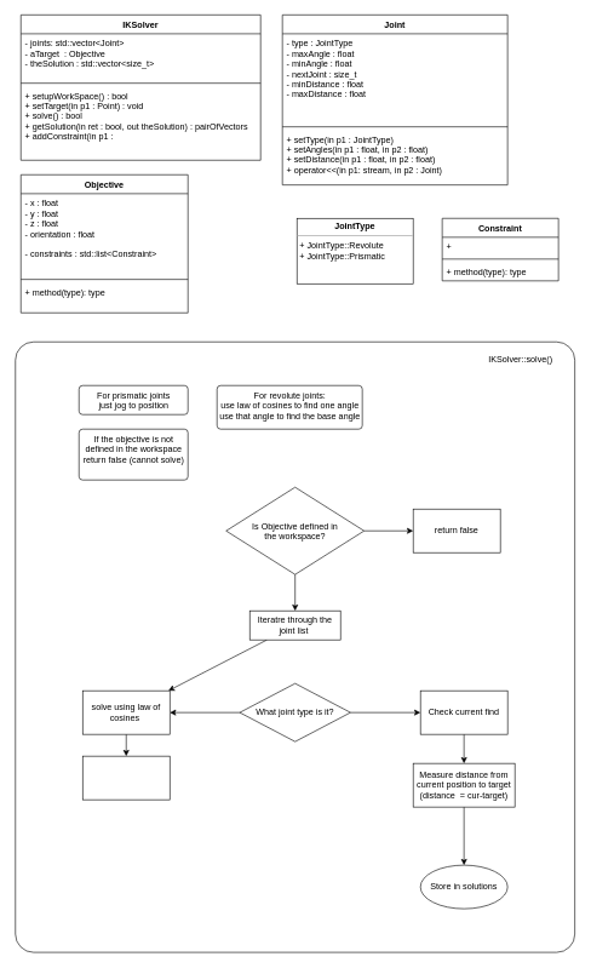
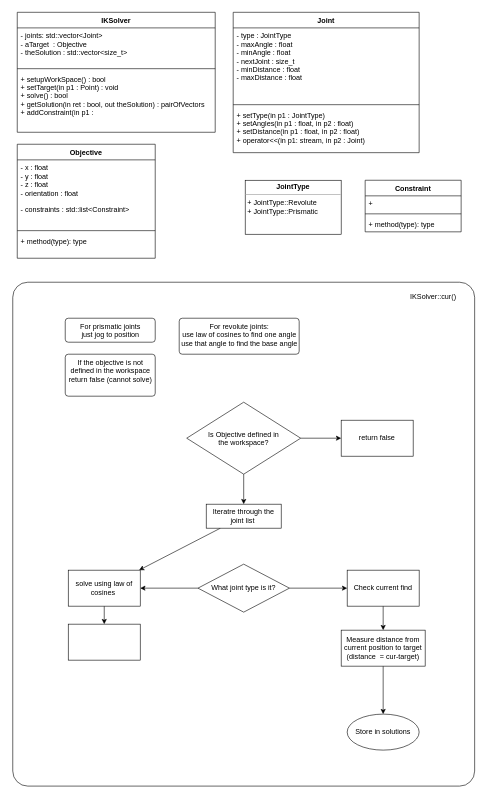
  <mxCell id="0" />
  <mxCell id="1" parent="0" />
  <mxCell id="2" value="IKSolver" style="swimlane;fontStyle=1;align=center;verticalAlign=top;childLayout=stackLayout;horizontal=1;startSize=26;horizontalStack=0;resizeParent=1;resizeParentMax=0;resizeLast=0;collapsible=1;marginBottom=0;" parent="1" vertex="1"><mxGeometry x="28" y="20" width="330" height="200" as="geometry" /></mxCell>
  <mxCell id="3" value="- joints: std::vector&lt;Joint&gt;&#10;- aTarget  : Objective&#10;- theSolution : std::vector&lt;size_t&gt;" style="text;strokeColor=none;fillColor=none;align=left;verticalAlign=top;spacingLeft=4;spacingRight=4;overflow=hidden;rotatable=0;points=[[0,0.5],[1,0.5]];portConstraint=eastwest;" parent="2" vertex="1"><mxGeometry y="26" width="330" height="64" as="geometry" /></mxCell>
  <mxCell id="4" value="" style="line;strokeWidth=1;fillColor=none;align=left;verticalAlign=middle;spacingTop=-1;spacingLeft=3;spacingRight=3;rotatable=0;labelPosition=right;points=[];portConstraint=eastwest;" parent="2" vertex="1"><mxGeometry y="90" width="330" height="8" as="geometry" /></mxCell>
  <mxCell id="5" value="+ setupWorkSpace() : bool&#10;+ setTarget(in p1 : Point) : void&#10;+ solve() : bool&#10;+ getSolution(in ret : bool, out theSolution) : pairOfVectors&#10;+ addConstraint(in p1 : " style="text;strokeColor=none;fillColor=none;align=left;verticalAlign=top;spacingLeft=4;spacingRight=4;overflow=hidden;rotatable=0;points=[[0,0.5],[1,0.5]];portConstraint=eastwest;" parent="2" vertex="1"><mxGeometry y="98" width="330" height="102" as="geometry" /></mxCell>
  <mxCell id="6" value="Joint&#10;" style="swimlane;fontStyle=1;align=center;verticalAlign=top;childLayout=stackLayout;horizontal=1;startSize=26;horizontalStack=0;resizeParent=1;resizeParentMax=0;resizeLast=0;collapsible=1;marginBottom=0;" parent="1" vertex="1"><mxGeometry x="388" y="20" width="310" height="234" as="geometry" /></mxCell>
  <mxCell id="7" value="- type : JointType&#10;- maxAngle : float&#10;- minAngle : float&#10;- nextJoint : size_t &#10;- minDistance : float&#10;- maxDistance : float" style="text;strokeColor=none;fillColor=none;align=left;verticalAlign=top;spacingLeft=4;spacingRight=4;overflow=hidden;rotatable=0;points=[[0,0.5],[1,0.5]];portConstraint=eastwest;" parent="6" vertex="1"><mxGeometry y="26" width="310" height="124" as="geometry" /></mxCell>
  <mxCell id="8" value="" style="line;strokeWidth=1;fillColor=none;align=left;verticalAlign=middle;spacingTop=-1;spacingLeft=3;spacingRight=3;rotatable=0;labelPosition=right;points=[];portConstraint=eastwest;" parent="6" vertex="1"><mxGeometry y="150" width="310" height="8" as="geometry" /></mxCell>
  <mxCell id="9" value="+ setType(in p1 : JointType)&#10;+ setAngles(in p1 : float, in p2 : float)&#10;+ setDistance(in p1 : float, in p2 : float)&#10;+ operator&lt;&lt;(in p1: stream, in p2 : Joint) " style="text;strokeColor=none;fillColor=none;align=left;verticalAlign=top;spacingLeft=4;spacingRight=4;overflow=hidden;rotatable=0;points=[[0,0.5],[1,0.5]];portConstraint=eastwest;" parent="6" vertex="1"><mxGeometry y="158" width="310" height="76" as="geometry" /></mxCell>
  <mxCell id="10" value="Objective" style="swimlane;fontStyle=1;align=center;verticalAlign=top;childLayout=stackLayout;horizontal=1;startSize=26;horizontalStack=0;resizeParent=1;resizeParentMax=0;resizeLast=0;collapsible=1;marginBottom=0;" parent="1" vertex="1"><mxGeometry x="28" y="240" width="230" height="190" as="geometry" /></mxCell>
  <mxCell id="11" value="- x : float&#10;- y : float&#10;- z : float &#10;- orientation : float&#10;&#10;- constraints : std::list&lt;Constraint&gt;" style="text;strokeColor=none;fillColor=none;align=left;verticalAlign=top;spacingLeft=4;spacingRight=4;overflow=hidden;rotatable=0;points=[[0,0.5],[1,0.5]];portConstraint=eastwest;" parent="10" vertex="1"><mxGeometry y="26" width="230" height="114" as="geometry" /></mxCell>
  <mxCell id="12" value="" style="line;strokeWidth=1;fillColor=none;align=left;verticalAlign=middle;spacingTop=-1;spacingLeft=3;spacingRight=3;rotatable=0;labelPosition=right;points=[];portConstraint=eastwest;" parent="10" vertex="1"><mxGeometry y="140" width="230" height="8" as="geometry" /></mxCell>
  <mxCell id="13" value="+ method(type): type" style="text;strokeColor=none;fillColor=none;align=left;verticalAlign=top;spacingLeft=4;spacingRight=4;overflow=hidden;rotatable=0;points=[[0,0.5],[1,0.5]];portConstraint=eastwest;" parent="10" vertex="1"><mxGeometry y="148" width="230" height="42" as="geometry" /></mxCell>
  <mxCell id="14" value="&lt;p style=&quot;margin: 0px ; margin-top: 4px ; text-align: center&quot;&gt;&lt;b&gt;JointType&lt;/b&gt;&lt;/p&gt;&lt;hr size=&quot;1&quot;&gt;&lt;p style=&quot;margin: 0px ; margin-left: 4px&quot;&gt;+ JointType::Revolute&lt;/p&gt;&lt;p style=&quot;margin: 0px ; margin-left: 4px&quot;&gt;+ JointType::Prismatic&lt;/p&gt;&lt;p style=&quot;margin: 0px ; margin-left: 4px&quot;&gt;&lt;br&gt;&lt;/p&gt;" style="verticalAlign=top;align=left;overflow=fill;fontSize=12;fontFamily=Helvetica;html=1;" parent="1" vertex="1"><mxGeometry x="408" y="300" width="160" height="90" as="geometry" /></mxCell>
  <mxCell id="15" value="Constraint" style="swimlane;fontStyle=1;align=center;verticalAlign=top;childLayout=stackLayout;horizontal=1;startSize=26;horizontalStack=0;resizeParent=1;resizeParentMax=0;resizeLast=0;collapsible=1;marginBottom=0;" vertex="1" parent="1"><mxGeometry x="608" y="300" width="160" height="86" as="geometry" /></mxCell>
  <mxCell id="16" value="+ " style="text;strokeColor=none;fillColor=none;align=left;verticalAlign=top;spacingLeft=4;spacingRight=4;overflow=hidden;rotatable=0;points=[[0,0.5],[1,0.5]];portConstraint=eastwest;" vertex="1" parent="15"><mxGeometry y="26" width="160" height="26" as="geometry" /></mxCell>
  <mxCell id="17" value="" style="line;strokeWidth=1;fillColor=none;align=left;verticalAlign=middle;spacingTop=-1;spacingLeft=3;spacingRight=3;rotatable=0;labelPosition=right;points=[];portConstraint=eastwest;" vertex="1" parent="15"><mxGeometry y="52" width="160" height="8" as="geometry" /></mxCell>
  <mxCell id="18" value="+ method(type): type" style="text;strokeColor=none;fillColor=none;align=left;verticalAlign=top;spacingLeft=4;spacingRight=4;overflow=hidden;rotatable=0;points=[[0,0.5],[1,0.5]];portConstraint=eastwest;" vertex="1" parent="15"><mxGeometry y="60" width="160" height="26" as="geometry" /></mxCell>
- <mxCell id="19" value="IKSolver::solve()" style="html=1;align=right;verticalAlign=top;rounded=1;absoluteArcSize=1;arcSize=50;dashed=0;spacingTop=10;spacingRight=30;" vertex="1" parent="1"><mxGeometry x="20.5" y="470" width="770" height="840" as="geometry" /></mxCell>
+ <mxCell id="19" value="IKSolver::cur()" style="html=1;align=right;verticalAlign=top;rounded=1;absoluteArcSize=1;arcSize=50;dashed=0;spacingTop=10;spacingRight=30;" vertex="1" parent="1"><mxGeometry x="20.5" y="470" width="770" height="840" as="geometry" /></mxCell>
  <mxCell id="20" value="For prismatic joints&lt;br&gt;just jog to position" style="html=1;align=center;verticalAlign=top;rounded=1;absoluteArcSize=1;arcSize=10;dashed=0;" vertex="1" parent="1"><mxGeometry x="108" y="530" width="150" height="40" as="geometry" /></mxCell>
  <mxCell id="21" value="For revolute joints:&lt;br&gt;use law of cosines to find one angle&lt;br&gt;use that angle to find the base angle&lt;br&gt;" style="html=1;align=center;verticalAlign=top;rounded=1;absoluteArcSize=1;arcSize=10;dashed=0;" vertex="1" parent="1"><mxGeometry x="298" y="530" width="200" height="60" as="geometry" /></mxCell>
  <mxCell id="22" value="If the objective is not&lt;br&gt;defined in the workspace&lt;br&gt;return false (cannot solve)" style="html=1;align=center;verticalAlign=top;rounded=1;absoluteArcSize=1;arcSize=10;dashed=0;" vertex="1" parent="1"><mxGeometry x="108" y="590" width="150" height="70" as="geometry" /></mxCell>
  <mxCell id="23" value="" style="edgeStyle=none;html=1;" edge="1" parent="1" source="25" target="27"><mxGeometry relative="1" as="geometry" /></mxCell>
  <mxCell id="24" value="" style="edgeStyle=none;html=1;" edge="1" parent="1" source="25" target="28"><mxGeometry relative="1" as="geometry" /></mxCell>
  <mxCell id="25" value="Is Objective defined in&#10;the workspace?" style="rhombus;" vertex="1" parent="1"><mxGeometry x="310.5" y="670" width="190" height="120" as="geometry" /></mxCell>
  <mxCell id="26" value="" style="edgeStyle=none;html=1;" edge="1" parent="1" source="27" target="35"><mxGeometry relative="1" as="geometry" /></mxCell>
  <mxCell id="27" value="Iteratre through the joint list&amp;nbsp;" style="whiteSpace=wrap;html=1;" vertex="1" parent="1"><mxGeometry x="343" y="840" width="125" height="40" as="geometry" /></mxCell>
  <mxCell id="28" value="return false" style="whiteSpace=wrap;html=1;" vertex="1" parent="1"><mxGeometry x="568" y="700" width="120" height="60" as="geometry" /></mxCell>
  <mxCell id="29" value="" style="edgeStyle=none;html=1;" edge="1" parent="1" source="31" target="33"><mxGeometry relative="1" as="geometry" /></mxCell>
  <mxCell id="30" value="" style="edgeStyle=none;html=1;" edge="1" parent="1" source="31" target="35"><mxGeometry relative="1" as="geometry" /></mxCell>
  <mxCell id="31" value="What joint type is it?" style="rhombus;whiteSpace=wrap;html=1;" vertex="1" parent="1"><mxGeometry x="329.25" y="940" width="152.5" height="80" as="geometry" /></mxCell>
  <mxCell id="32" value="" style="edgeStyle=none;html=1;" edge="1" parent="1" source="33" target="37"><mxGeometry relative="1" as="geometry" /></mxCell>
  <mxCell id="33" value="Check current find" style="whiteSpace=wrap;html=1;" vertex="1" parent="1"><mxGeometry x="578" y="950" width="120" height="60" as="geometry" /></mxCell>
  <mxCell id="34" value="" style="edgeStyle=none;html=1;" edge="1" parent="1" source="35" target="39"><mxGeometry relative="1" as="geometry" /></mxCell>
  <mxCell id="35" value="solve using law of cosines&amp;nbsp;" style="whiteSpace=wrap;html=1;" vertex="1" parent="1"><mxGeometry x="113" y="950" width="120" height="60" as="geometry" /></mxCell>
  <mxCell id="36" value="" style="edgeStyle=none;html=1;" edge="1" parent="1" source="37" target="38"><mxGeometry relative="1" as="geometry" /></mxCell>
  <mxCell id="37" value="Measure distance from current position to target &lt;br&gt;(distance&amp;nbsp; = cur-target)" style="whiteSpace=wrap;html=1;" vertex="1" parent="1"><mxGeometry x="568" y="1050" width="140" height="60" as="geometry" /></mxCell>
  <mxCell id="38" value="Store in solutions" style="ellipse;whiteSpace=wrap;html=1;" vertex="1" parent="1"><mxGeometry x="578" y="1190" width="120" height="60" as="geometry" /></mxCell>
  <mxCell id="39" value="" style="whiteSpace=wrap;html=1;" vertex="1" parent="1"><mxGeometry x="113" y="1040" width="120" height="60" as="geometry" /></mxCell>
